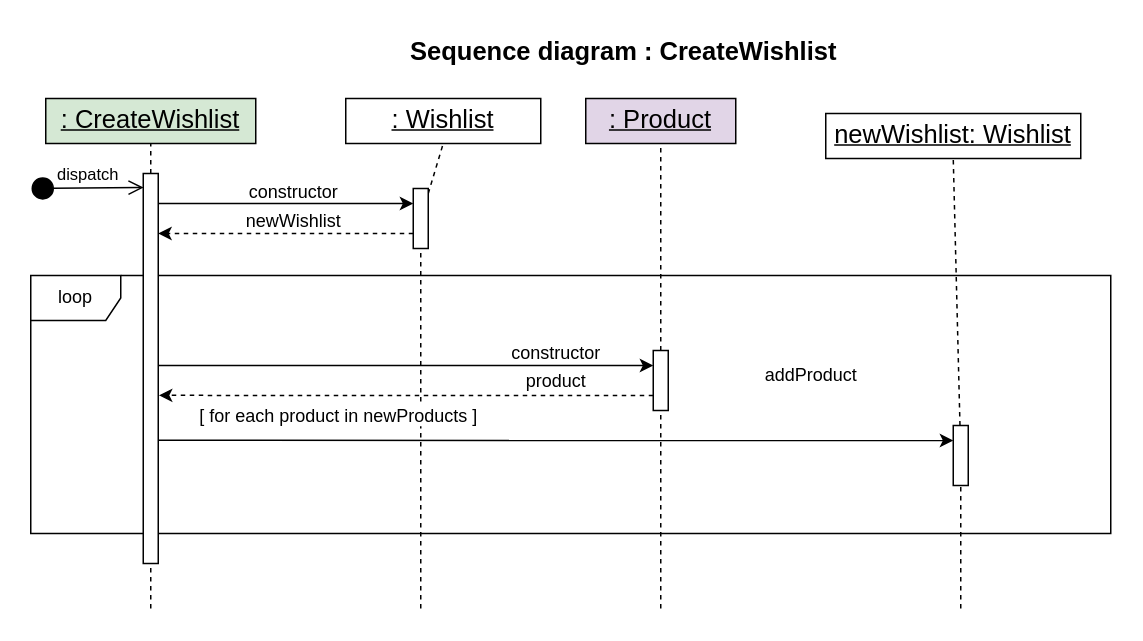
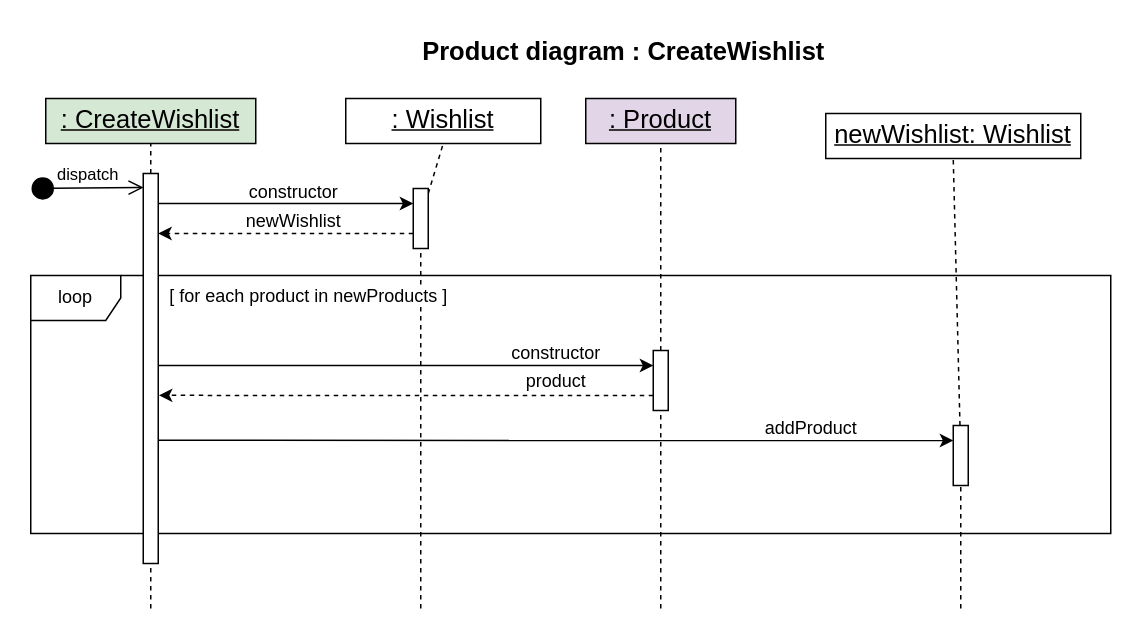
  <mxCell id="0" />
  <mxCell id="1" parent="0" />
  <mxCell id="2" value="loop" style="shape=umlFrame;whiteSpace=wrap;html=1;labelBackgroundColor=#ffffff;align=center;" parent="1" vertex="1"><mxGeometry x="20" y="183" width="720" height="172" as="geometry" /></mxCell>
- <mxCell id="3" value="Sequence diagram : CreateWishlist" style="text;html=1;align=center;verticalAlign=middle;resizable=0;points=[];autosize=1;fontStyle=1;fontSize=17;" parent="1" vertex="1"><mxGeometry x="265" y="20" width="300" height="30" as="geometry" /></mxCell>
+ <mxCell id="3" value="Product diagram : CreateWishlist" style="text;html=1;align=center;verticalAlign=middle;resizable=0;points=[];autosize=1;fontStyle=1;fontSize=17;" parent="1" vertex="1"><mxGeometry x="265" y="20" width="300" height="30" as="geometry" /></mxCell>
  <mxCell id="4" value=": CreateWishlist" style="rounded=0;whiteSpace=wrap;html=1;fontSize=17;fontStyle=4;fillColor=#d5e8d4;" parent="1" vertex="1"><mxGeometry x="30" y="65" width="140" height="30" as="geometry" /></mxCell>
  <mxCell id="5" value="" style="endArrow=none;dashed=1;html=1;fontSize=17;entryX=0.5;entryY=1;entryDx=0;entryDy=0;" parent="1" source="6" target="4" edge="1"><mxGeometry width="50" height="50" relative="1" as="geometry"><mxPoint x="100" y="525" as="sourcePoint" /><mxPoint x="80" y="115" as="targetPoint" /></mxGeometry></mxCell>
  <mxCell id="6" value="" style="rounded=0;whiteSpace=wrap;html=1;fontSize=17;" parent="1" vertex="1"><mxGeometry x="95" y="115" width="10" height="260" as="geometry" /></mxCell>
  <mxCell id="7" value="" style="endArrow=none;dashed=1;html=1;fontSize=17;entryX=0.5;entryY=1;entryDx=0;entryDy=0;" parent="1" target="6" edge="1"><mxGeometry width="50" height="50" relative="1" as="geometry"><mxPoint x="100" y="405" as="sourcePoint" /><mxPoint x="100" y="95" as="targetPoint" /></mxGeometry></mxCell>
  <mxCell id="8" value=": Wishlist" style="rounded=0;whiteSpace=wrap;html=1;fontSize=17;fontStyle=4" parent="1" vertex="1"><mxGeometry x="230" y="65" width="130" height="30" as="geometry" /></mxCell>
  <mxCell id="9" value="" style="endArrow=none;dashed=1;html=1;fontSize=17;entryX=0.5;entryY=1;entryDx=0;entryDy=0;" parent="1" source="10" target="8" edge="1"><mxGeometry width="50" height="50" relative="1" as="geometry"><mxPoint x="280" y="525" as="sourcePoint" /><mxPoint x="300" y="145" as="targetPoint" /></mxGeometry></mxCell>
  <mxCell id="10" value="" style="rounded=0;whiteSpace=wrap;html=1;fontSize=17;" parent="1" vertex="1"><mxGeometry x="275" y="125" width="10" height="40" as="geometry" /></mxCell>
  <mxCell id="11" value="" style="endArrow=none;dashed=1;html=1;fontSize=17;entryX=0.5;entryY=1;entryDx=0;entryDy=0;" parent="1" target="10" edge="1"><mxGeometry width="50" height="50" relative="1" as="geometry"><mxPoint x="280" y="405" as="sourcePoint" /><mxPoint x="280" y="95" as="targetPoint" /></mxGeometry></mxCell>
  <mxCell id="12" value="" style="endArrow=classic;html=1;fontSize=17;entryX=0;entryY=0.25;entryDx=0;entryDy=0;exitX=1.022;exitY=0.077;exitDx=0;exitDy=0;exitPerimeter=0;" parent="1" source="6" target="10" edge="1"><mxGeometry width="50" height="50" relative="1" as="geometry"><mxPoint x="110" y="135" as="sourcePoint" /><mxPoint x="210" y="165" as="targetPoint" /></mxGeometry></mxCell>
  <mxCell id="13" value="constructor" style="text;html=1;fontSize=12;align=center;" parent="1" vertex="1"><mxGeometry x="155" y="114" width="80" height="30" as="geometry" /></mxCell>
  <mxCell id="14" value="" style="endArrow=classic;html=1;exitX=0;exitY=0.75;exitDx=0;exitDy=0;dashed=1;" parent="1" source="10" edge="1"><mxGeometry width="50" height="50" relative="1" as="geometry"><mxPoint x="180" y="245" as="sourcePoint" /><mxPoint x="105" y="155" as="targetPoint" /></mxGeometry></mxCell>
  <mxCell id="15" value=": Product" style="rounded=0;whiteSpace=wrap;html=1;fontSize=17;fontStyle=4;fillColor=#e1d5e7;" parent="1" vertex="1"><mxGeometry x="390" y="65" width="100" height="30" as="geometry" /></mxCell>
  <mxCell id="16" value="" style="endArrow=none;dashed=1;html=1;fontSize=17;entryX=0.5;entryY=1;entryDx=0;entryDy=0;" parent="1" source="17" target="15" edge="1"><mxGeometry width="50" height="50" relative="1" as="geometry"><mxPoint x="440" y="525" as="sourcePoint" /><mxPoint x="439.5" y="112" as="targetPoint" /></mxGeometry></mxCell>
  <mxCell id="17" value="" style="rounded=0;whiteSpace=wrap;html=1;fontSize=17;" parent="1" vertex="1"><mxGeometry x="435" y="233" width="10" height="40" as="geometry" /></mxCell>
  <mxCell id="18" value="" style="endArrow=none;dashed=1;html=1;fontSize=17;entryX=0.5;entryY=1;entryDx=0;entryDy=0;" parent="1" target="17" edge="1"><mxGeometry width="50" height="50" relative="1" as="geometry"><mxPoint x="440" y="405" as="sourcePoint" /><mxPoint x="440" y="95" as="targetPoint" /></mxGeometry></mxCell>
  <mxCell id="19" value="" style="endArrow=classic;html=1;entryX=0;entryY=0.25;entryDx=0;entryDy=0;exitX=1.018;exitY=0.189;exitDx=0;exitDy=0;exitPerimeter=0;" parent="1" target="17" edge="1"><mxGeometry width="50" height="50" relative="1" as="geometry"><mxPoint x="105.18" y="242.93" as="sourcePoint" /><mxPoint x="220" y="253" as="targetPoint" /></mxGeometry></mxCell>
  <mxCell id="20" value="constructor" style="text;html=1;fontSize=12;align=center;" parent="1" vertex="1"><mxGeometry x="330" y="221" width="80" height="30" as="geometry" /></mxCell>
  <mxCell id="21" value="newWishlist" style="text;html=1;fontSize=12;align=center;" parent="1" vertex="1"><mxGeometry x="155" y="133" width="80" height="30" as="geometry" /></mxCell>
  <mxCell id="22" value="" style="endArrow=classic;html=1;exitX=0;exitY=0.75;exitDx=0;exitDy=0;dashed=1;entryX=1.043;entryY=0.243;entryDx=0;entryDy=0;entryPerimeter=0;" parent="1" source="17" edge="1"><mxGeometry width="50" height="50" relative="1" as="geometry"><mxPoint x="429.59" y="263.04" as="sourcePoint" /><mxPoint x="105.43" y="262.91" as="targetPoint" /></mxGeometry></mxCell>
  <mxCell id="23" value="product" style="text;html=1;fontSize=12;align=center;" parent="1" vertex="1"><mxGeometry x="330" y="240" width="80" height="30" as="geometry" /></mxCell>
  <mxCell id="24" value="newWishlist: Wishlist" style="rounded=0;whiteSpace=wrap;html=1;fontSize=17;fontStyle=4" parent="1" vertex="1"><mxGeometry x="550" y="75" width="170" height="30" as="geometry" /></mxCell>
  <mxCell id="25" value="" style="endArrow=none;dashed=1;html=1;fontSize=17;entryX=0.5;entryY=1;entryDx=0;entryDy=0;" parent="1" source="26" target="24" edge="1"><mxGeometry width="50" height="50" relative="1" as="geometry"><mxPoint x="640" y="525" as="sourcePoint" /><mxPoint x="640" y="125" as="targetPoint" /></mxGeometry></mxCell>
  <mxCell id="26" value="" style="rounded=0;whiteSpace=wrap;html=1;fontSize=17;" parent="1" vertex="1"><mxGeometry x="635" y="283" width="10" height="40" as="geometry" /></mxCell>
  <mxCell id="27" value="" style="endArrow=none;dashed=1;html=1;fontSize=17;entryX=0.5;entryY=1;entryDx=0;entryDy=0;" parent="1" target="26" edge="1"><mxGeometry width="50" height="50" relative="1" as="geometry"><mxPoint x="640" y="405" as="sourcePoint" /><mxPoint x="640" y="95" as="targetPoint" /></mxGeometry></mxCell>
  <mxCell id="28" value="" style="endArrow=classic;html=1;entryX=0;entryY=0.25;entryDx=0;entryDy=0;exitX=1.034;exitY=0.324;exitDx=0;exitDy=0;exitPerimeter=0;" parent="1" target="26" edge="1"><mxGeometry width="50" height="50" relative="1" as="geometry"><mxPoint x="105.34" y="292.88" as="sourcePoint" /><mxPoint x="629.82" y="293.07" as="targetPoint" /></mxGeometry></mxCell>
- <mxCell id="29" value="addProduct" style="text;html=1;fontSize=12;align=center;" parent="1" vertex="1"><mxGeometry x="500" y="236" width="80" height="30" as="geometry" /></mxCell>
- <mxCell id="30" value="[ for each product in newProducts ]" style="text;html=1;fontSize=12;align=center;labelBackgroundColor=#ffffff;" parent="1" vertex="1"><mxGeometry x="130" y="263" width="190" height="30" as="geometry" /></mxCell>
+ <mxCell id="29" value="addProduct" style="text;html=1;fontSize=12;align=center;" parent="1" vertex="1"><mxGeometry x="500" y="271" width="80" height="30" as="geometry" /></mxCell>
+ <mxCell id="30" value="[ for each product in newProducts ]" style="text;html=1;fontSize=12;align=center;labelBackgroundColor=#ffffff;" parent="1" vertex="1"><mxGeometry x="110" y="183" width="190" height="30" as="geometry" /></mxCell>
  <mxCell id="31" value="dispatch" style="html=1;verticalAlign=bottom;startArrow=circle;startFill=1;endArrow=open;startSize=6;endSize=8;entryX=0.023;entryY=0.036;entryDx=0;entryDy=0;entryPerimeter=0;" edge="1" parent="1" target="6"><mxGeometry width="80" relative="1" as="geometry"><mxPoint x="20" y="125" as="sourcePoint" /><mxPoint x="90" y="125" as="targetPoint" /></mxGeometry></mxCell>
